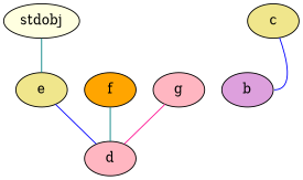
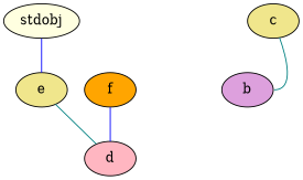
  graph {
    node [fillcolor=khaki style=filled]
    edge [color=teal]
    stdobj [fillcolor=lightyellow]
    e
    c
    b [fillcolor=plum]
    d [fillcolor=lightpink]
    f [fillcolor=orange]
-   g [fillcolor=lightpink]
-   stdobj -- e
-   e -- d [color=blue]
-   c -- b [color=blue headport=e]
-   f -- d
-   g -- d [color=deeppink]
+   stdobj -- e [color=blue]
+   e -- d
+   c -- b [headport=e]
+   f -- d [color=blue]
  }
